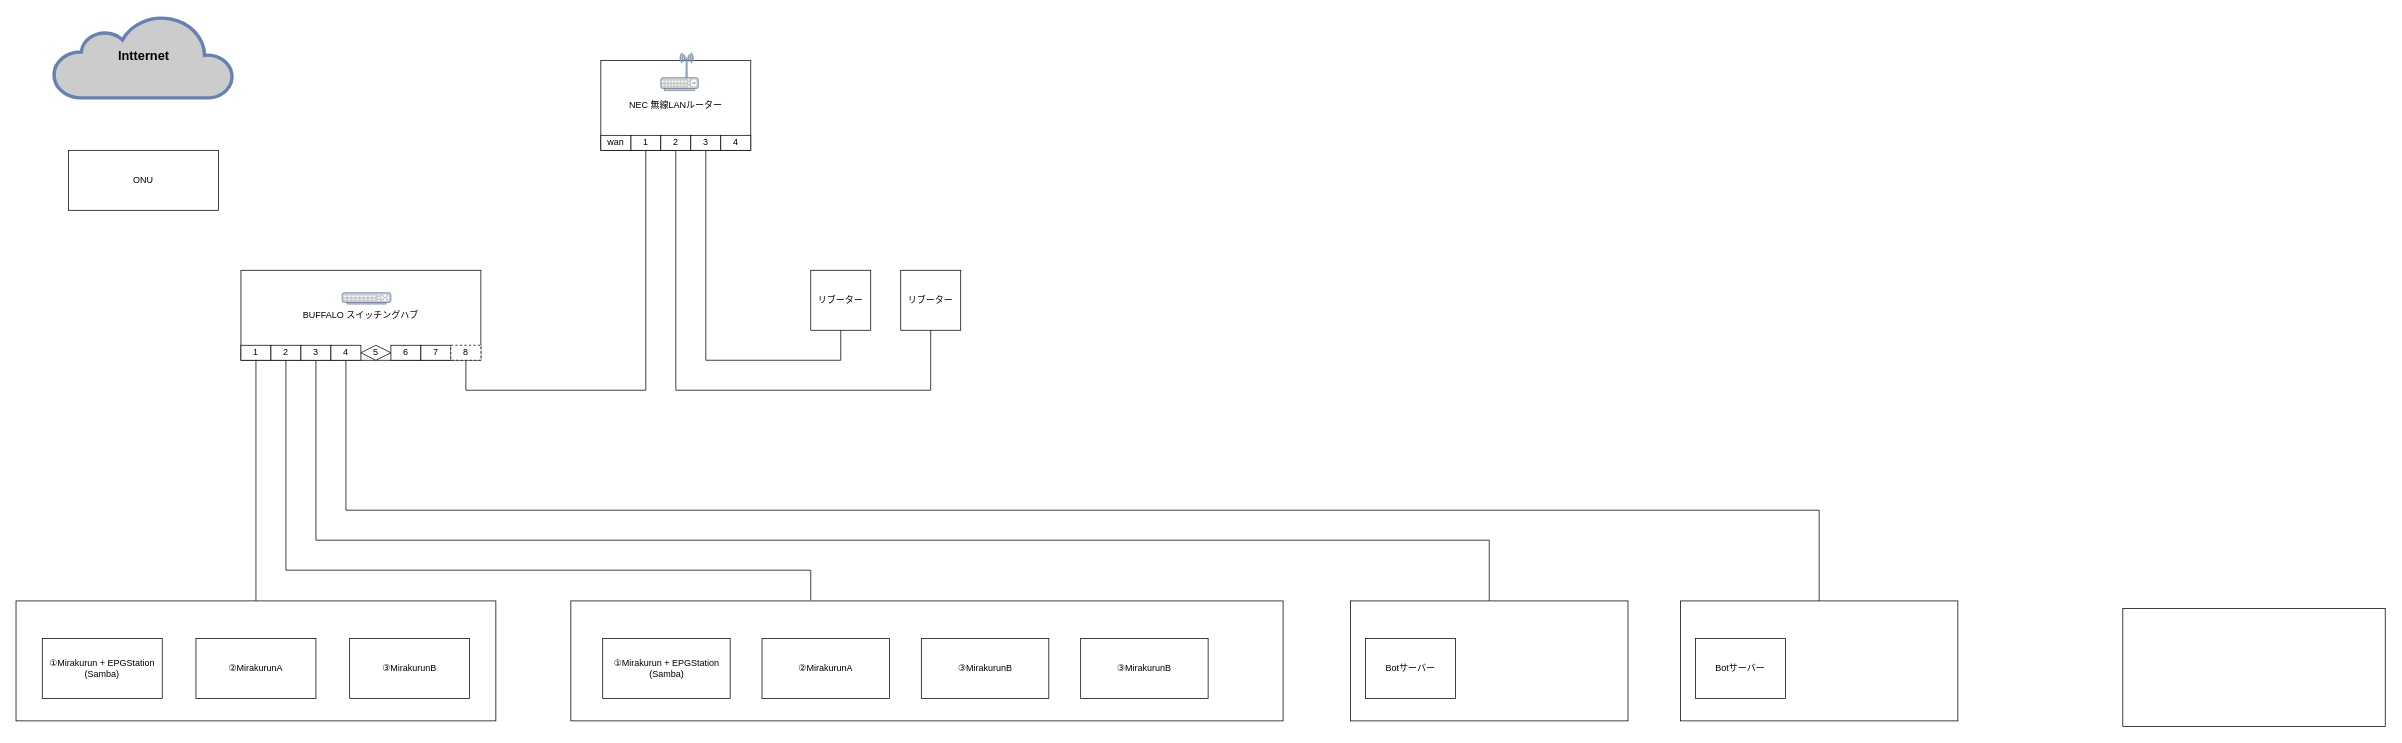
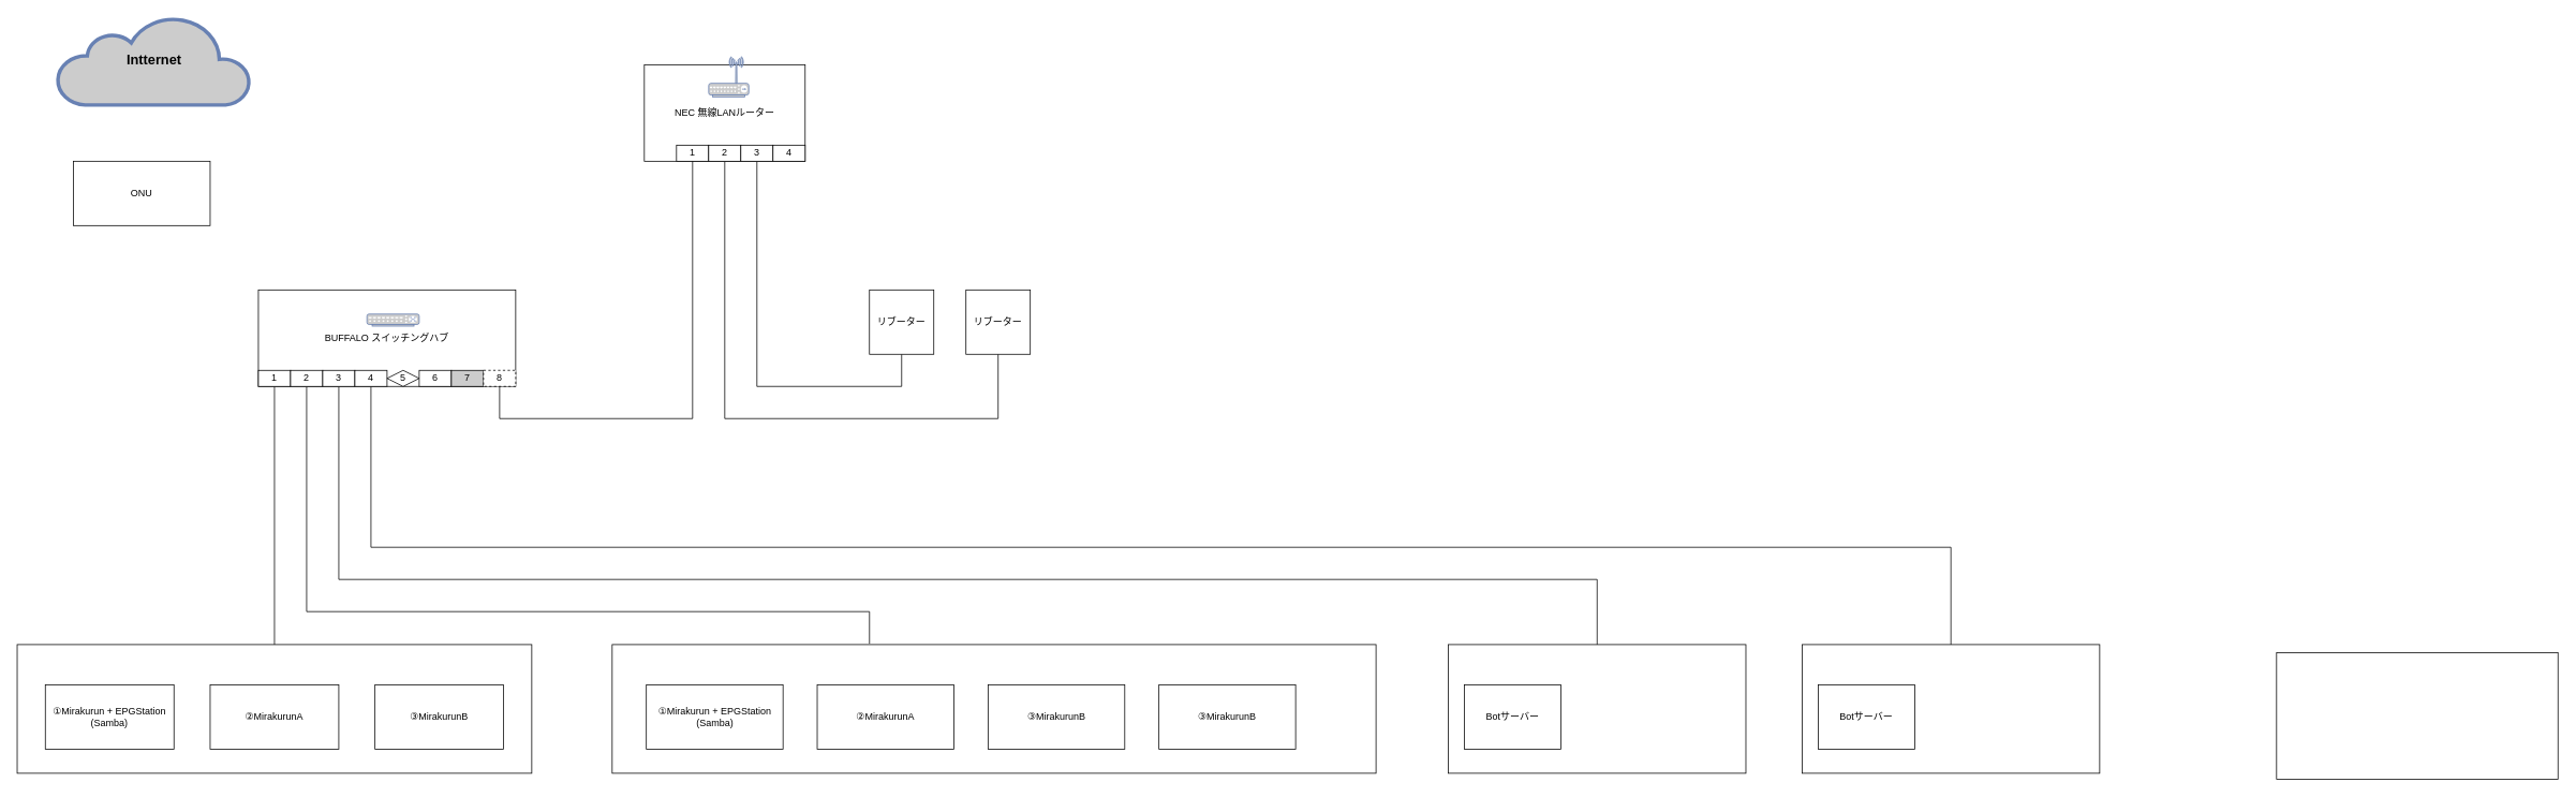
  <mxCell id="0" />
  <mxCell id="1" parent="0" />
  <mxCell id="2" style="edgeStyle=orthogonalEdgeStyle;html=1;entryX=0.5;entryY=0;entryDx=0;entryDy=0;jumpSize=6;rounded=0;exitX=0.5;exitY=1;exitDx=0;exitDy=0;endArrow=none;endFill=0;" parent="1" source="14" target="4" edge="1"><mxGeometry relative="1" as="geometry"><mxPoint x="560" y="510" as="sourcePoint" /><Array as="points"><mxPoint x="420" y="720" /><mxPoint x="1985" y="720" /></Array></mxGeometry></mxCell>
  <mxCell id="3" value="BUFFALO スイッチングハブ" style="rounded=0;whiteSpace=wrap;html=1;" parent="1" vertex="1"><mxGeometry x="320" y="360" width="320" height="120" as="geometry" /></mxCell>
  <mxCell id="4" value="" style="rounded=0;whiteSpace=wrap;html=1;" parent="1" vertex="1"><mxGeometry x="1800" y="801" width="370" height="160" as="geometry" /></mxCell>
  <mxCell id="5" value="Botサーバー" style="rounded=0;whiteSpace=wrap;html=1;" parent="1" vertex="1"><mxGeometry x="1820" y="851" width="120" height="80" as="geometry" /></mxCell>
  <mxCell id="6" value="Proxmox Dev-VM" style="text;html=1;resizable=0;autosize=1;align=center;verticalAlign=middle;points=[];fillColor=none;strokeColor=none;rounded=0;fontColor=#FFFFFF;" parent="1" vertex="1"><mxGeometry x="1810" y="811" width="110" height="20" as="geometry" /></mxCell>
  <mxCell id="7" value="&lt;font color=&quot;#000000&quot; size=&quot;1&quot;&gt;&lt;b style=&quot;font-size: 17px&quot;&gt;Intternet&lt;/b&gt;&lt;/font&gt;" style="html=1;outlineConnect=0;fillColor=#CCCCCC;strokeColor=#6881B3;gradientColor=none;gradientDirection=north;strokeWidth=2;shape=mxgraph.networks.cloud;fontColor=#ffffff;" parent="1" vertex="1"><mxGeometry x="70" y="20" width="240" height="110" as="geometry" /></mxCell>
  <mxCell id="8" value="" style="fontColor=#0066CC;verticalAlign=top;verticalLabelPosition=bottom;labelPosition=center;align=center;html=1;outlineConnect=0;fillColor=#CCCCCC;strokeColor=#6881B3;gradientColor=none;gradientDirection=north;strokeWidth=2;shape=mxgraph.networks.switch;" parent="1" vertex="1"><mxGeometry x="455" y="390" width="65" height="15" as="geometry" /></mxCell>
- <mxCell id="9" value="ONU" style="rounded=0;whiteSpace=wrap;html=1;" parent="1" vertex="1"><mxGeometry x="90" y="200" width="200" height="80" as="geometry" /></mxCell>
+ <mxCell id="9" value="ONU" style="rounded=0;whiteSpace=wrap;html=1;" parent="1" vertex="1"><mxGeometry x="90" y="200" width="170" height="80" as="geometry" /></mxCell>
  <mxCell id="10" style="edgeStyle=orthogonalEdgeStyle;rounded=0;html=1;exitX=0.5;exitY=1;exitDx=0;exitDy=0;endArrow=none;endFill=0;" edge="1" parent="1" source="11" target="22"><mxGeometry relative="1" as="geometry" /></mxCell>
  <mxCell id="11" value="1" style="rounded=0;whiteSpace=wrap;html=1;" vertex="1" parent="1"><mxGeometry x="320" y="460" width="40" height="20" as="geometry" /></mxCell>
  <mxCell id="12" style="edgeStyle=orthogonalEdgeStyle;rounded=0;html=1;exitX=0.5;exitY=1;exitDx=0;exitDy=0;endArrow=none;endFill=0;" edge="1" parent="1" source="13"><mxGeometry relative="1" as="geometry"><mxPoint x="1080" y="800" as="targetPoint" /><Array as="points"><mxPoint x="380" y="760" /><mxPoint x="1080" y="760" /></Array></mxGeometry></mxCell>
  <mxCell id="13" value="2" style="rounded=0;whiteSpace=wrap;html=1;" vertex="1" parent="1"><mxGeometry x="360" y="460" width="40" height="20" as="geometry" /></mxCell>
  <mxCell id="14" value="3" style="rounded=0;whiteSpace=wrap;html=1;" vertex="1" parent="1"><mxGeometry x="400" y="460" width="40" height="20" as="geometry" /></mxCell>
  <mxCell id="15" style="edgeStyle=orthogonalEdgeStyle;rounded=0;html=1;exitX=0.5;exitY=1;exitDx=0;exitDy=0;entryX=0.5;entryY=0;entryDx=0;entryDy=0;endArrow=none;endFill=0;" edge="1" parent="1" source="16" target="34"><mxGeometry relative="1" as="geometry"><Array as="points"><mxPoint x="460" y="680" /><mxPoint x="2425" y="680" /></Array></mxGeometry></mxCell>
  <mxCell id="16" value="4" style="rounded=0;whiteSpace=wrap;html=1;" vertex="1" parent="1"><mxGeometry x="440" y="460" width="40" height="20" as="geometry" /></mxCell>
  <mxCell id="17" value="5" style="rhombus;whiteSpace=wrap;html=1;" vertex="1" parent="1"><mxGeometry x="480" y="460" width="40" height="20" as="geometry" /></mxCell>
  <mxCell id="18" value="6" style="rounded=0;whiteSpace=wrap;html=1;" vertex="1" parent="1"><mxGeometry x="520" y="460" width="40" height="20" as="geometry" /></mxCell>
- <mxCell id="19" value="7" style="rounded=0;whiteSpace=wrap;html=1;" vertex="1" parent="1"><mxGeometry x="560" y="460" width="40" height="20" as="geometry" /></mxCell>
+ <mxCell id="19" value="7" style="rounded=0;whiteSpace=wrap;html=1;fillColor=#cccccc;" vertex="1" parent="1"><mxGeometry x="560" y="460" width="40" height="20" as="geometry" /></mxCell>
  <mxCell id="20" value="8" style="rounded=0;whiteSpace=wrap;html=1;dashed=1;" vertex="1" parent="1"><mxGeometry x="600" y="460" width="40" height="20" as="geometry" /></mxCell>
  <mxCell id="21" value="" style="group" vertex="1" connectable="0" parent="1"><mxGeometry x="20" y="801" width="640" height="160" as="geometry" /></mxCell>
  <mxCell id="22" value="" style="rounded=0;whiteSpace=wrap;html=1;" parent="21" vertex="1"><mxGeometry width="640" height="160" as="geometry" /></mxCell>
  <mxCell id="23" value="②MirakurunA" style="rounded=0;whiteSpace=wrap;html=1;" parent="21" vertex="1"><mxGeometry x="240" y="50" width="160" height="80" as="geometry" /></mxCell>
  <mxCell id="24" value="③MirakurunB" style="rounded=0;whiteSpace=wrap;html=1;" parent="21" vertex="1"><mxGeometry x="445" y="50" width="160" height="80" as="geometry" /></mxCell>
  <mxCell id="25" value="①Mirakurun + EPGStation&lt;br&gt;(Samba)" style="rounded=0;whiteSpace=wrap;html=1;" parent="21" vertex="1"><mxGeometry x="35" y="50" width="160" height="80" as="geometry" /></mxCell>
  <mxCell id="26" value="Proxmox Rec-VM1" style="text;html=1;resizable=0;autosize=1;align=center;verticalAlign=middle;points=[];fillColor=none;strokeColor=none;rounded=0;fontColor=#FFFFFF;" parent="21" vertex="1"><mxGeometry x="5" y="10" width="120" height="20" as="geometry" /></mxCell>
  <mxCell id="27" value="" style="group" vertex="1" connectable="0" parent="1"><mxGeometry x="760" y="801" width="950" height="160" as="geometry" /></mxCell>
  <mxCell id="28" value="" style="rounded=0;whiteSpace=wrap;html=1;" parent="27" vertex="1"><mxGeometry width="950" height="160" as="geometry" /></mxCell>
  <mxCell id="29" value="Proxmox Rec-VM2（Sub）" style="text;html=1;resizable=0;autosize=1;align=center;verticalAlign=middle;points=[];fillColor=none;strokeColor=none;rounded=0;fontColor=#FFFFFF;" parent="27" vertex="1"><mxGeometry x="13.812" y="10" width="160" height="20" as="geometry" /></mxCell>
  <mxCell id="30" value="①Mirakurun + EPGStation&lt;br&gt;(Samba)" style="rounded=0;whiteSpace=wrap;html=1;" parent="27" vertex="1"><mxGeometry x="42.5" y="50" width="170" height="80" as="geometry" /></mxCell>
  <mxCell id="31" value="②MirakurunA" style="rounded=0;whiteSpace=wrap;html=1;" parent="27" vertex="1"><mxGeometry x="255" y="50" width="170" height="80" as="geometry" /></mxCell>
  <mxCell id="32" value="③MirakurunB" style="rounded=0;whiteSpace=wrap;html=1;" parent="27" vertex="1"><mxGeometry x="467.5" y="50" width="170" height="80" as="geometry" /></mxCell>
  <mxCell id="33" value="③MirakurunB" style="rounded=0;whiteSpace=wrap;html=1;" vertex="1" parent="27"><mxGeometry x="680" y="50" width="170" height="80" as="geometry" /></mxCell>
  <mxCell id="34" value="" style="rounded=0;whiteSpace=wrap;html=1;" vertex="1" parent="1"><mxGeometry x="2240" y="801" width="370" height="160" as="geometry" /></mxCell>
  <mxCell id="35" value="Botサーバー" style="rounded=0;whiteSpace=wrap;html=1;" vertex="1" parent="1"><mxGeometry x="2260" y="851" width="120" height="80" as="geometry" /></mxCell>
  <mxCell id="36" value="Proxmox Dev-VM" style="text;html=1;resizable=0;autosize=1;align=center;verticalAlign=middle;points=[];fillColor=none;strokeColor=none;rounded=0;fontColor=#FFFFFF;" vertex="1" parent="1"><mxGeometry x="2250" y="811" width="110" height="20" as="geometry" /></mxCell>
  <mxCell id="37" style="edgeStyle=orthogonalEdgeStyle;rounded=0;html=1;exitX=0.5;exitY=1;exitDx=0;exitDy=0;entryX=0.5;entryY=1;entryDx=0;entryDy=0;endArrow=none;endFill=0;" edge="1" parent="1" source="38" target="45"><mxGeometry relative="1" as="geometry"><Array as="points"><mxPoint x="1240" y="520" /><mxPoint x="900" y="520" /></Array></mxGeometry></mxCell>
  <mxCell id="38" value="リブーター" style="whiteSpace=wrap;html=1;aspect=fixed;" vertex="1" parent="1"><mxGeometry x="1200" y="360" width="80" height="80" as="geometry" /></mxCell>
  <mxCell id="39" style="edgeStyle=orthogonalEdgeStyle;rounded=0;html=1;exitX=0.5;exitY=1;exitDx=0;exitDy=0;entryX=0.5;entryY=1;entryDx=0;entryDy=0;endArrow=none;endFill=0;" edge="1" parent="1" source="40" target="46"><mxGeometry relative="1" as="geometry"><Array as="points"><mxPoint x="1120" y="480" /><mxPoint x="940" y="480" /></Array></mxGeometry></mxCell>
  <mxCell id="40" value="リブーター" style="whiteSpace=wrap;html=1;aspect=fixed;" vertex="1" parent="1"><mxGeometry x="1080" y="360" width="80" height="80" as="geometry" /></mxCell>
  <mxCell id="41" value="" style="group" vertex="1" connectable="0" parent="1"><mxGeometry x="800" y="70" width="200" height="130" as="geometry" /></mxCell>
  <mxCell id="42" value="NEC 無線LANルーター" style="rounded=0;whiteSpace=wrap;html=1;" parent="41" vertex="1"><mxGeometry y="10" width="200" height="120" as="geometry" /></mxCell>
  <mxCell id="43" value="" style="fontColor=#0066CC;verticalAlign=top;verticalLabelPosition=bottom;labelPosition=center;align=center;html=1;outlineConnect=0;fillColor=#CCCCCC;strokeColor=#6881B3;gradientColor=none;gradientDirection=north;strokeWidth=2;shape=mxgraph.networks.wireless_hub;" parent="41" vertex="1"><mxGeometry x="80" width="50" height="50" as="geometry" /></mxCell>
  <mxCell id="44" value="1" style="rounded=0;whiteSpace=wrap;html=1;" vertex="1" parent="41"><mxGeometry x="40" y="110" width="40" height="20" as="geometry" /></mxCell>
  <mxCell id="45" value="2" style="rounded=0;whiteSpace=wrap;html=1;" vertex="1" parent="41"><mxGeometry x="80" y="110" width="40" height="20" as="geometry" /></mxCell>
  <mxCell id="46" value="3" style="rounded=0;whiteSpace=wrap;html=1;" vertex="1" parent="41"><mxGeometry x="120" y="110" width="40" height="20" as="geometry" /></mxCell>
  <mxCell id="47" value="4" style="rounded=0;whiteSpace=wrap;html=1;" vertex="1" parent="41"><mxGeometry x="160" y="110" width="40" height="20" as="geometry" /></mxCell>
- <mxCell id="48" value="wan" style="rounded=0;whiteSpace=wrap;html=1;" vertex="1" parent="41"><mxGeometry y="110" width="40" height="20" as="geometry" /></mxCell>
  <mxCell id="49" style="edgeStyle=orthogonalEdgeStyle;rounded=0;html=1;exitX=0.5;exitY=1;exitDx=0;exitDy=0;entryX=0.5;entryY=1;entryDx=0;entryDy=0;endArrow=none;endFill=0;" edge="1" parent="1" source="44" target="20"><mxGeometry relative="1" as="geometry"><Array as="points"><mxPoint x="860" y="520" /><mxPoint x="620" y="520" /></Array></mxGeometry></mxCell>
  <mxCell id="50" value="" style="rounded=0;whiteSpace=wrap;html=1;" vertex="1" parent="1"><mxGeometry x="2830" y="811" width="350" height="157.5" as="geometry" /></mxCell>
